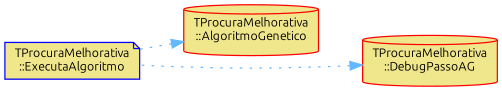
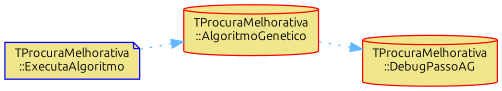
  digraph {
    fontname=Ubuntu
    rankdir=RL
    node [color=red fillcolor=khaki fontname=Ubuntu fontsize=10 shape=cylinder style=filled]
    edge [color=steelblue1 dir=back fontname=Ubuntu fontsize=10 labelfontname=Helvetica labelfontsize=10 style=dotted]
    n1 [fontcolor=black height=0.2 label="TProcuraMelhorativa\l::DebugPassoAG" width=0.4]
    n2 [height=0.2 label="TProcuraMelhorativa\l::AlgoritmoGenetico" width=0.4]
    n3 [color=blue height=0.2 label="TProcuraMelhorativa\l::ExecutaAlgoritmo" shape=note width=0.4]
-   n1 -> n3
+   n1 -> n2
    n2 -> n3
  }
